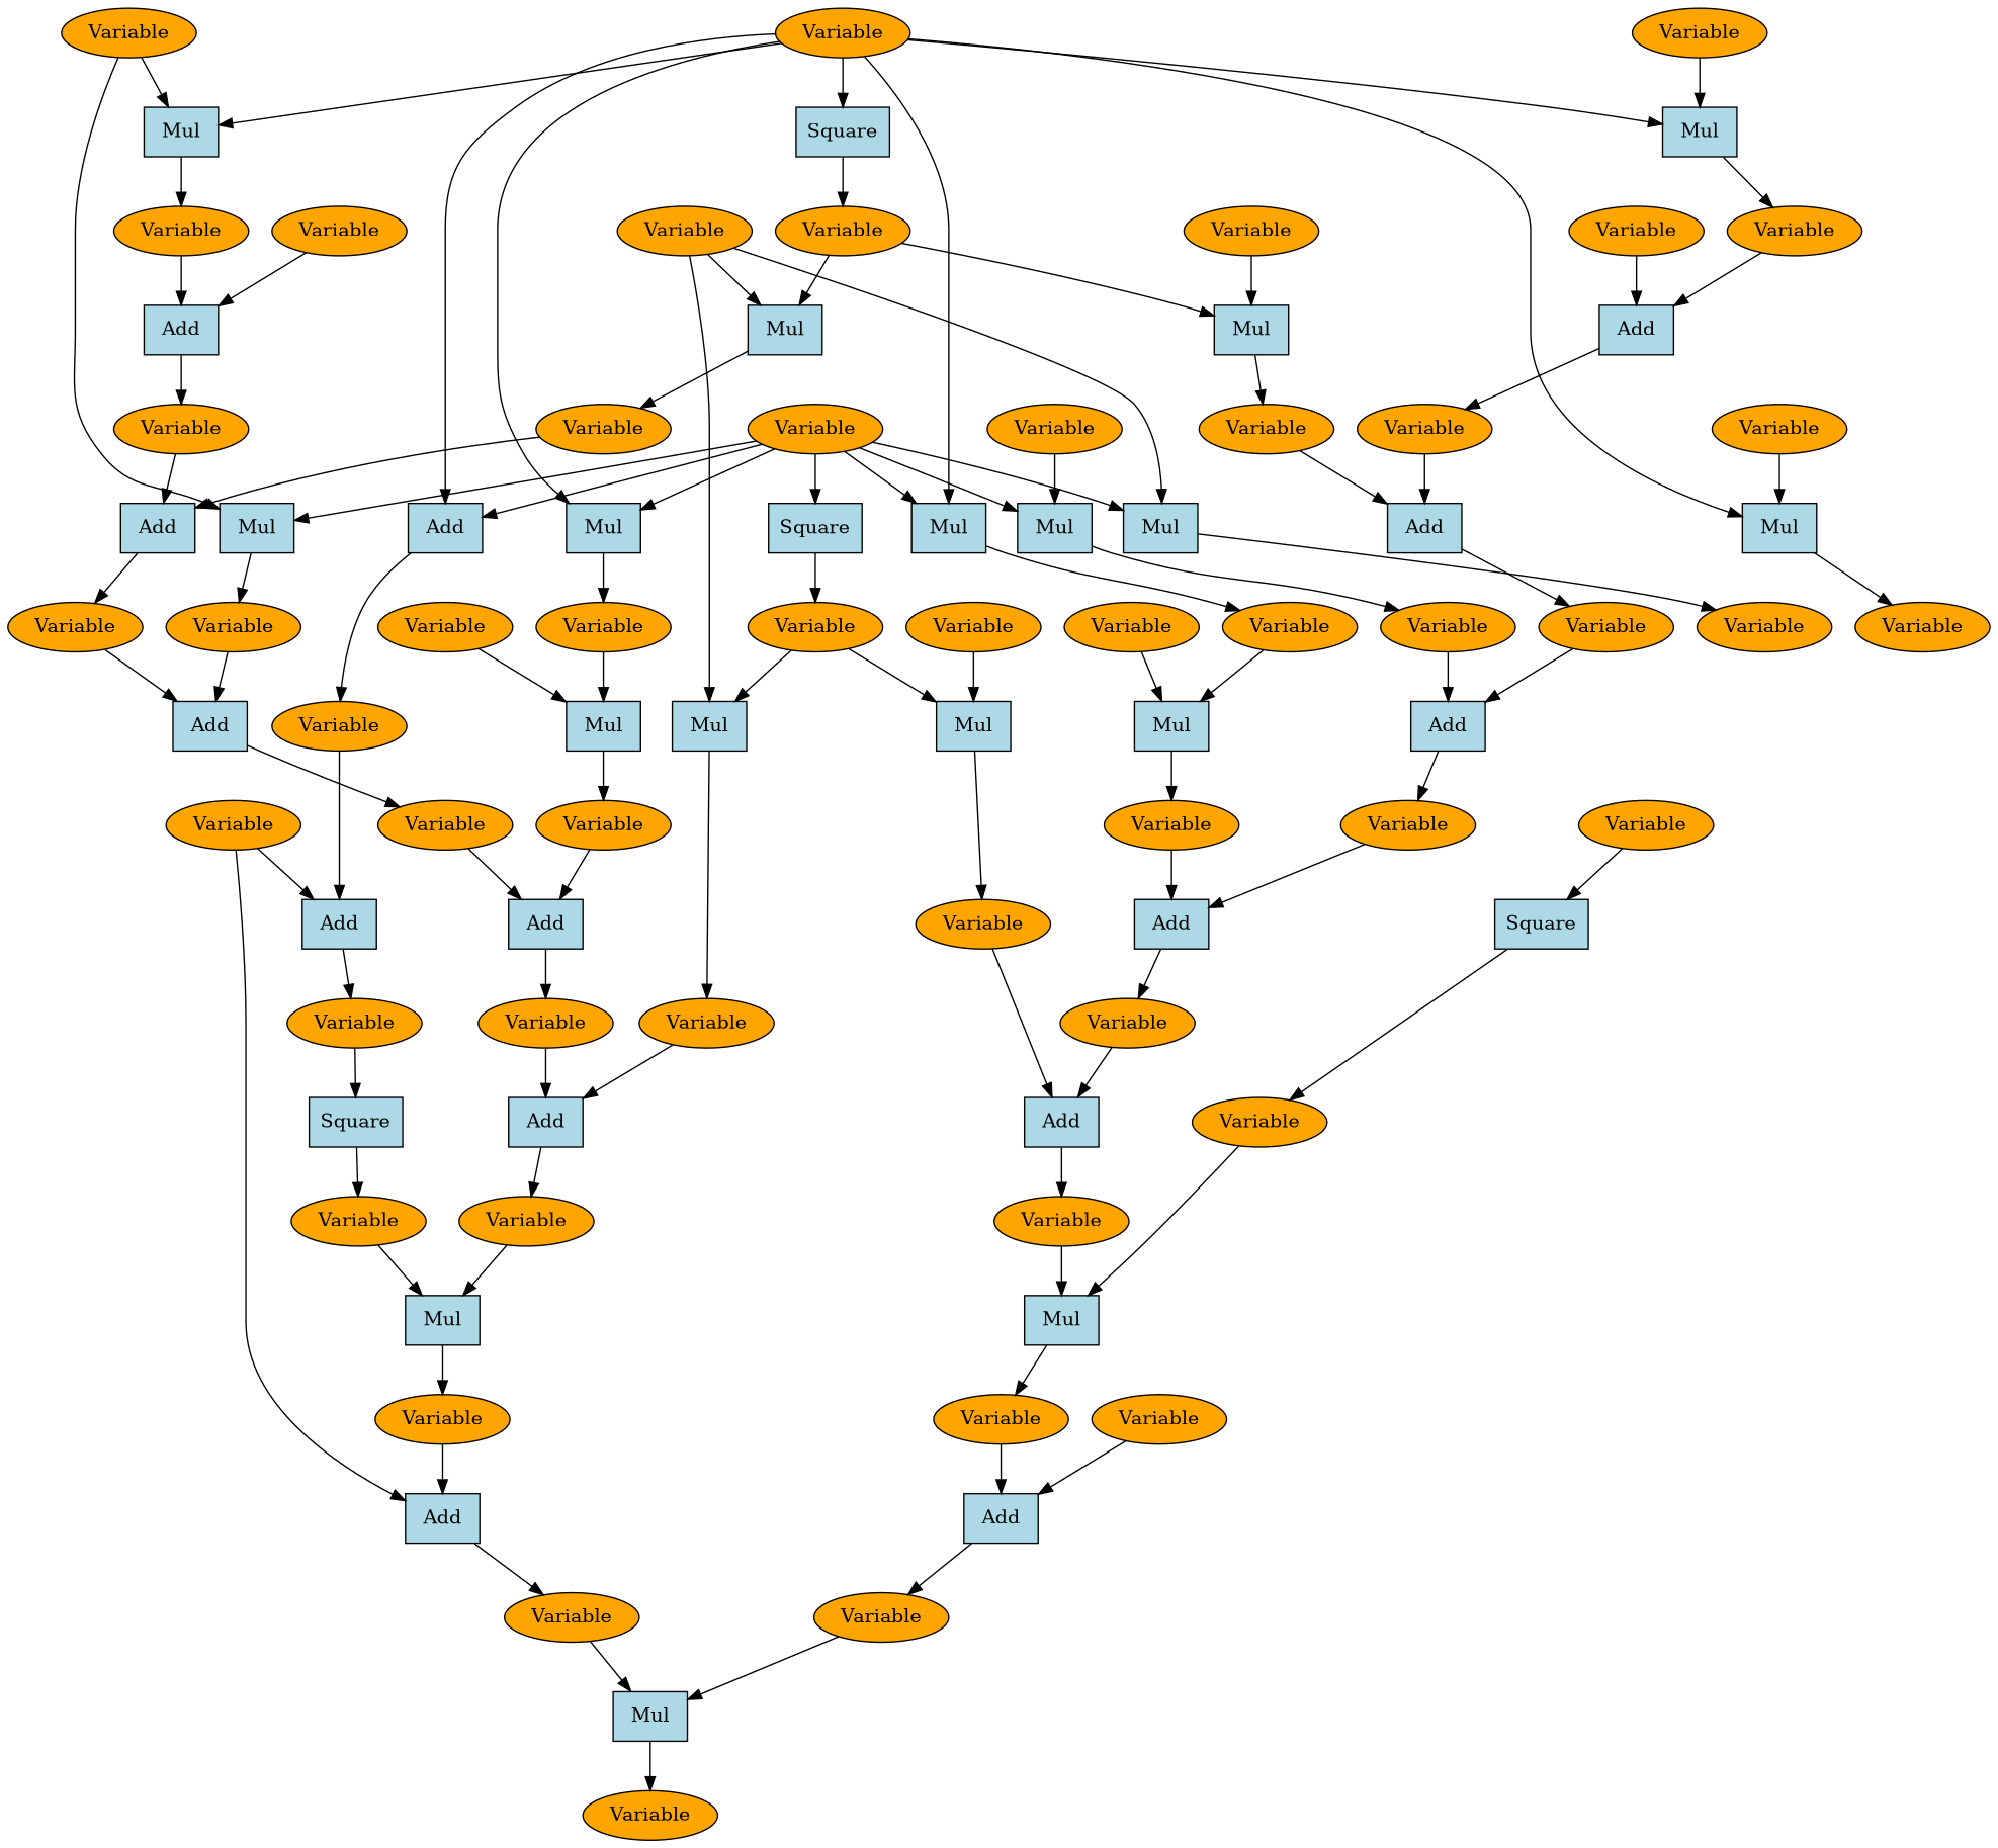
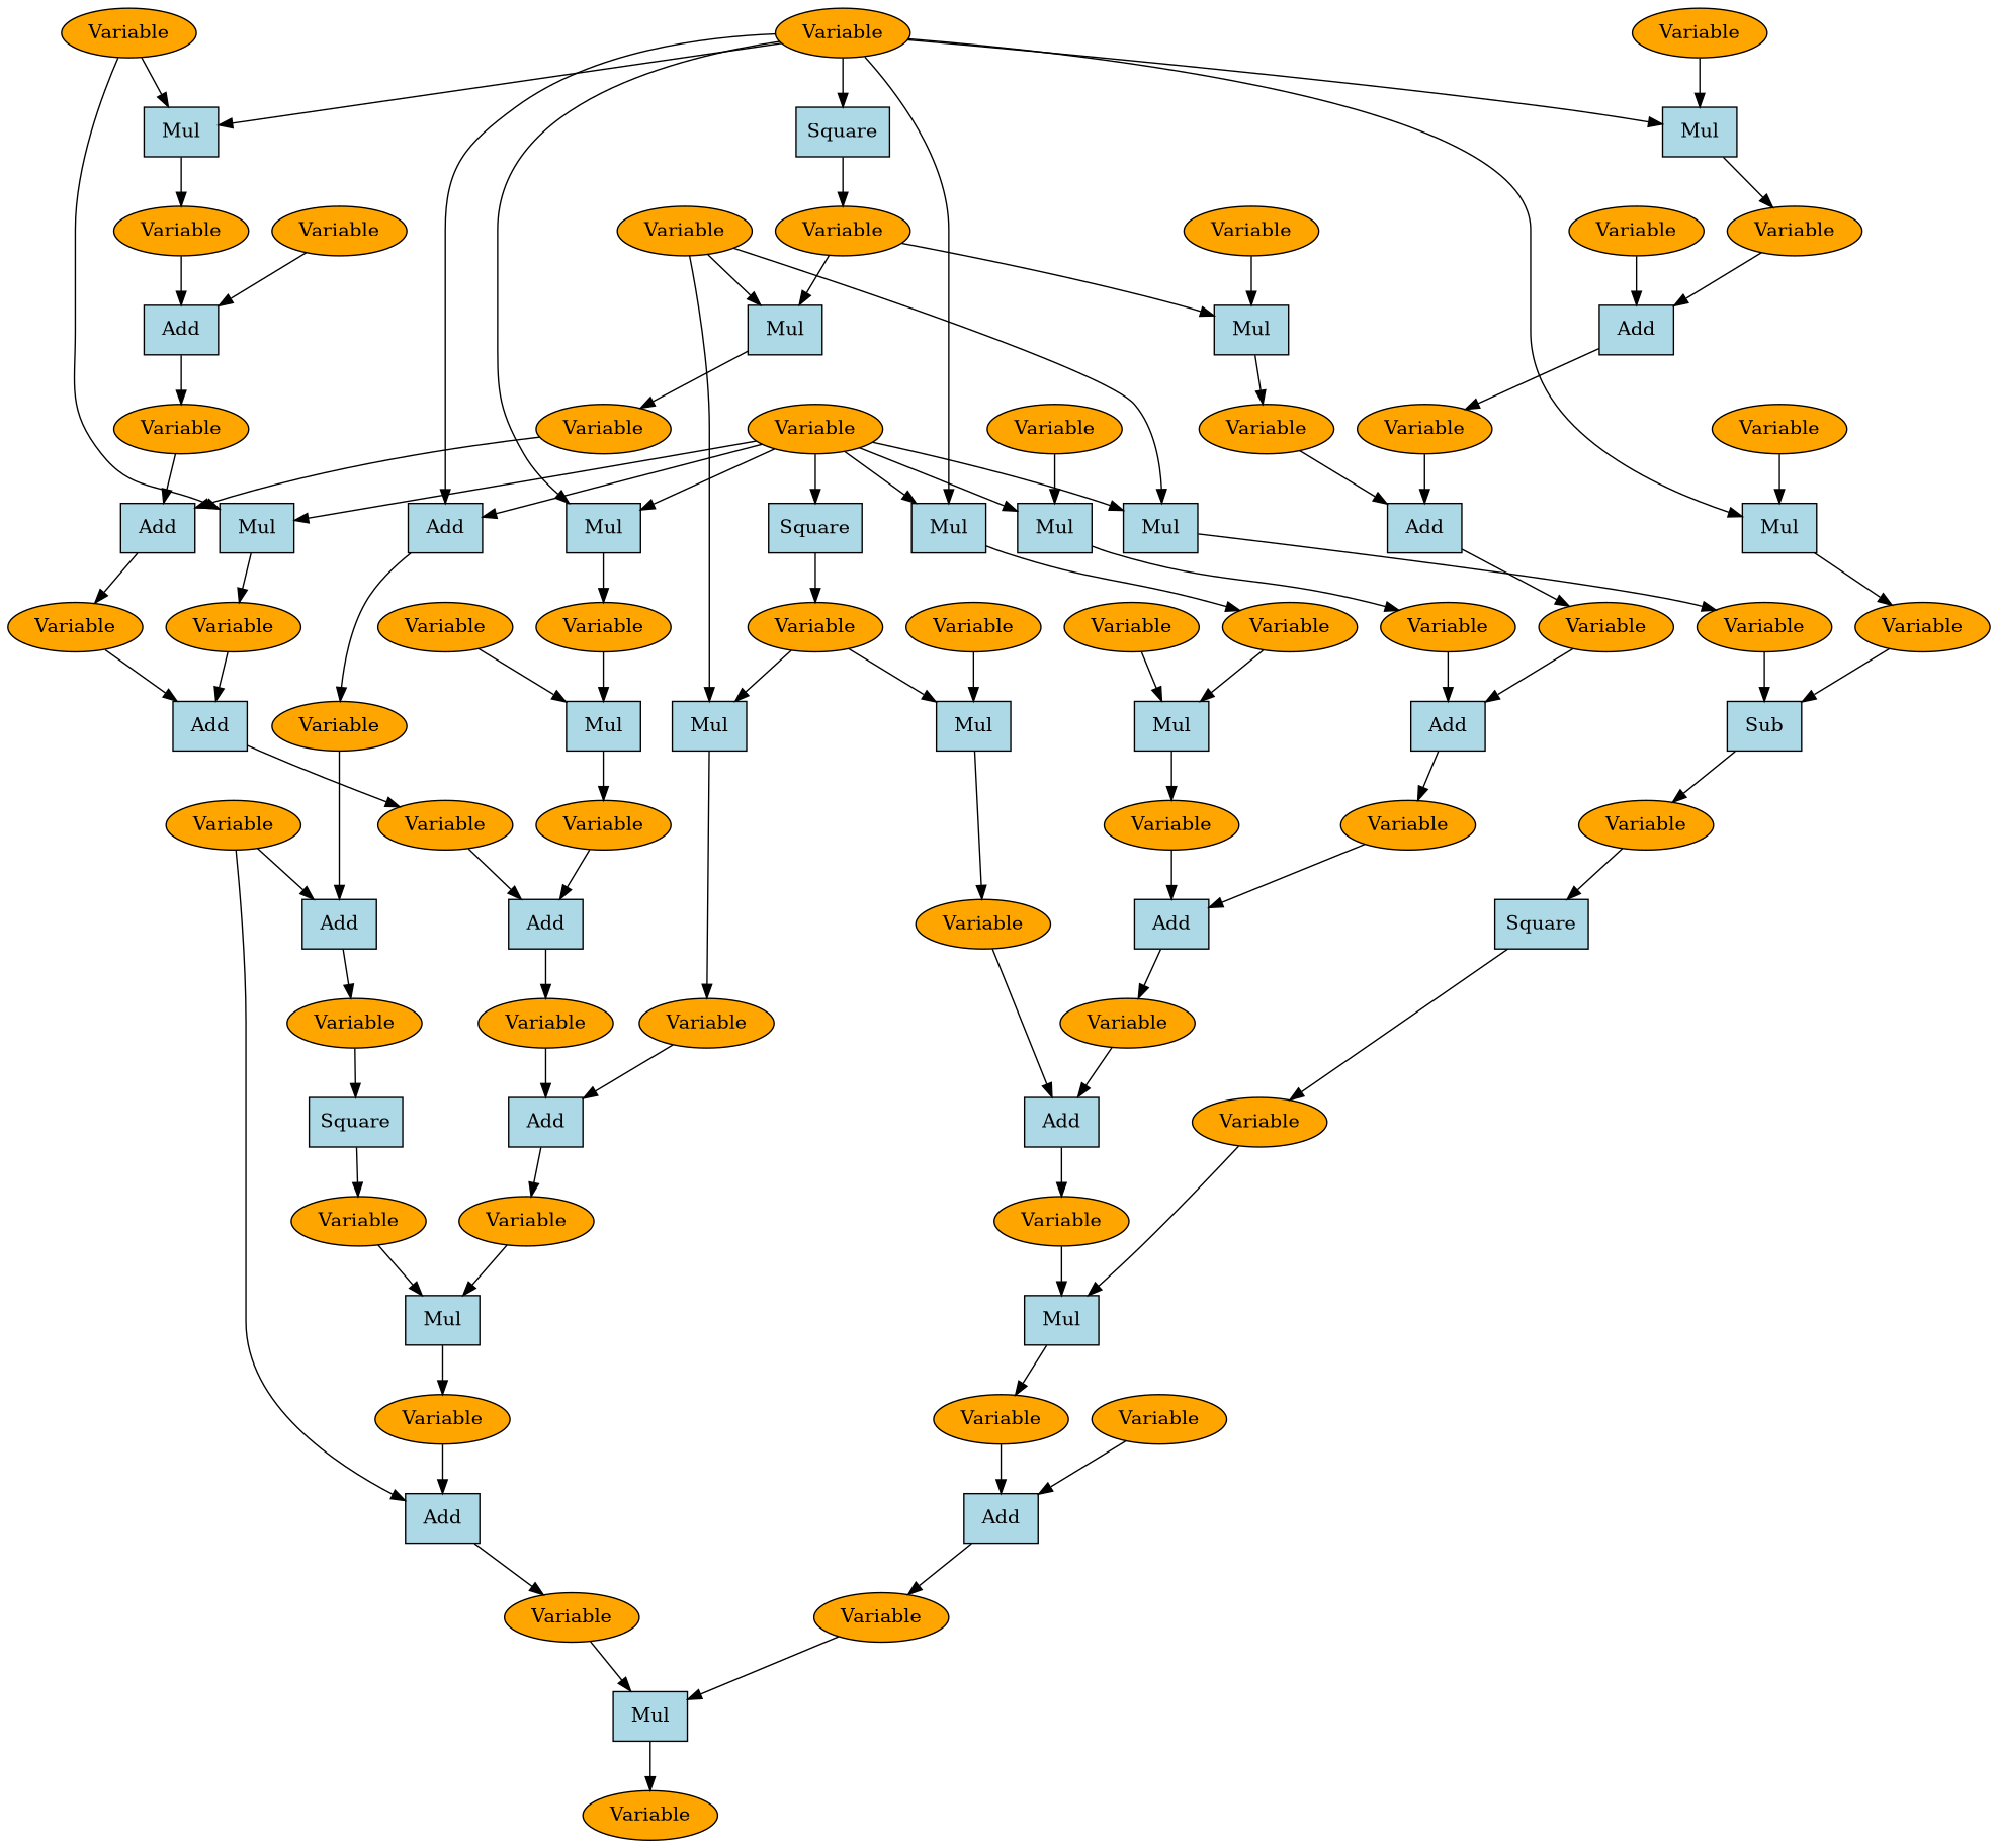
  digraph {
    node [fillcolor=orange style=filled]
    n1 [label=Variable]
    n2 [fillcolor=lightblue label=Add shape=box]
    n3 [fillcolor=lightblue label=Square shape=box]
    n4 [fillcolor=lightblue label=Mul shape=box]
    n5 [fillcolor=lightblue label=Mul shape=box]
    n6 [fillcolor=lightblue label=Mul shape=box]
    n7 [fillcolor=lightblue label=Mul shape=box]
    n8 [fillcolor=lightblue label=Mul shape=box]
    n9 [label=Variable]
    n10 [fillcolor=lightblue label=Square shape=box]
    n11 [fillcolor=lightblue label=Mul shape=box]
    n12 [fillcolor=lightblue label=Mul shape=box]
    n13 [fillcolor=lightblue label=Mul shape=box]
    n14 [label=Variable]
    n15 [fillcolor=lightblue label=Add shape=box]
    n16 [label=Variable]
    n17 [fillcolor=lightblue label=Add shape=box]
    n18 [label=Variable]
    n19 [fillcolor=lightblue label=Square shape=box]
    n20 [label=Variable]
    n21 [fillcolor=lightblue label=Mul shape=box]
    n22 [fillcolor=lightblue label=Mul shape=box]
    n23 [label=Variable]
    n24 [fillcolor=lightblue label=Mul shape=box]
    n25 [fillcolor=lightblue label=Mul shape=box]
    n26 [label=Variable]
    n27 [label=Variable]
    n28 [fillcolor=lightblue label=Add shape=box]
    n29 [label=Variable]
    n30 [label=Variable]
    n31 [fillcolor=lightblue label=Add shape=box]
    n32 [label=Variable]
    n33 [fillcolor=lightblue label=Add shape=box]
    n34 [label=Variable]
    n35 [fillcolor=lightblue label=Mul shape=box]
    n36 [label=Variable]
    n37 [label=Variable]
    n38 [fillcolor=lightblue label=Add shape=box]
    n39 [label=Variable]
    n40 [fillcolor=lightblue label=Add shape=box]
    n41 [label=Variable]
    n42 [label=Variable]
    n43 [label=Variable]
    n44 [label=Variable]
    n45 [label=Variable]
    n46 [label=Variable]
    n47 [fillcolor=lightblue label=Mul shape=box]
    n48 [label=Variable]
    n49 [label=Variable]
    n50 [label=Variable]
    n51 [fillcolor=lightblue label=Mul shape=box]
    n52 [label=Variable]
    n53 [label=Variable]
+   n54 [fillcolor=lightblue label=Sub shape=box]
    n55 [label=Variable]
    n56 [label=Variable]
    n57 [fillcolor=lightblue label=Square shape=box]
    n58 [label=Variable]
    n59 [label=Variable]
    n60 [fillcolor=lightblue label=Add shape=box]
    n61 [label=Variable]
    n62 [label=Variable]
    n63 [fillcolor=lightblue label=Add shape=box]
    n64 [label=Variable]
    n65 [label=Variable]
    n66 [fillcolor=lightblue label=Add shape=box]
    n67 [label=Variable]
    n68 [fillcolor=lightblue label=Mul shape=box]
    n69 [label=Variable]
    n70 [label=Variable]
    n71 [fillcolor=lightblue label=Add shape=box]
    n72 [label=Variable]
    n73 [label=Variable]
    n74 [fillcolor=lightblue label=Add shape=box]
    n75 [label=Variable]
    n76 [label=Variable]
    n77 [label=Variable]
    n78 [label=Variable]
    n79 [label=Variable]
    n80 [label=Variable]
    n81 [fillcolor=lightblue label=Mul shape=box]
    n82 [label=Variable]
    n83 [label=Variable]
    n84 [fillcolor=lightblue label=Add shape=box]
    n85 [label=Variable]
    n86 [label=Variable]
    n87 [label=Variable]
    n1 -> n2
    n1 -> n3
    n1 -> n4
    n1 -> n5
    n1 -> n6
    n1 -> n7
    n1 -> n8
    n2 -> n14
    n3 -> n20
    n4 -> n27
    n5 -> n34
    n6 -> n53
    n7 -> n59
    n8 -> n67
    n9 -> n2
    n9 -> n5
    n9 -> n8
    n9 -> n10
    n9 -> n11
    n9 -> n12
    n9 -> n13
    n10 -> n23
    n11 -> n32
    n12 -> n55
    n13 -> n65
    n14 -> n15
    n15 -> n18
    n16 -> n15
    n16 -> n17
    n17 -> n50
    n18 -> n19
    n19 -> n48
    n20 -> n21
    n20 -> n22
    n21 -> n30
    n22 -> n62
    n23 -> n24
    n23 -> n25
    n24 -> n39
    n25 -> n73
    n26 -> n4
    n26 -> n11
    n27 -> n28
    n28 -> n42
    n29 -> n12
    n29 -> n21
    n29 -> n24
    n30 -> n31
    n31 -> n43
    n32 -> n33
    n33 -> n44
    n34 -> n35
    n35 -> n37
    n36 -> n35
    n37 -> n38
    n38 -> n45
    n39 -> n40
    n40 -> n46
    n41 -> n28
    n42 -> n31
    n43 -> n33
    n44 -> n38
    n45 -> n40
    n46 -> n47
    n47 -> n49
    n48 -> n47
    n49 -> n17
    n50 -> n51
    n51 -> n87
    n52 -> n6
+   n53 -> n54
+   n54 -> n56
+   n55 -> n54
    n56 -> n57
    n57 -> n82
    n58 -> n7
    n59 -> n60
    n60 -> n76
    n61 -> n22
    n62 -> n63
    n63 -> n77
    n64 -> n13
    n65 -> n66
    n66 -> n78
    n67 -> n68
    n68 -> n70
    n69 -> n68
    n70 -> n71
    n71 -> n79
    n72 -> n25
    n73 -> n74
    n74 -> n80
    n75 -> n60
    n76 -> n63
    n77 -> n66
    n78 -> n71
    n79 -> n74
    n80 -> n81
    n81 -> n83
    n82 -> n81
    n83 -> n84
    n84 -> n86
    n85 -> n84
    n86 -> n51
  }
